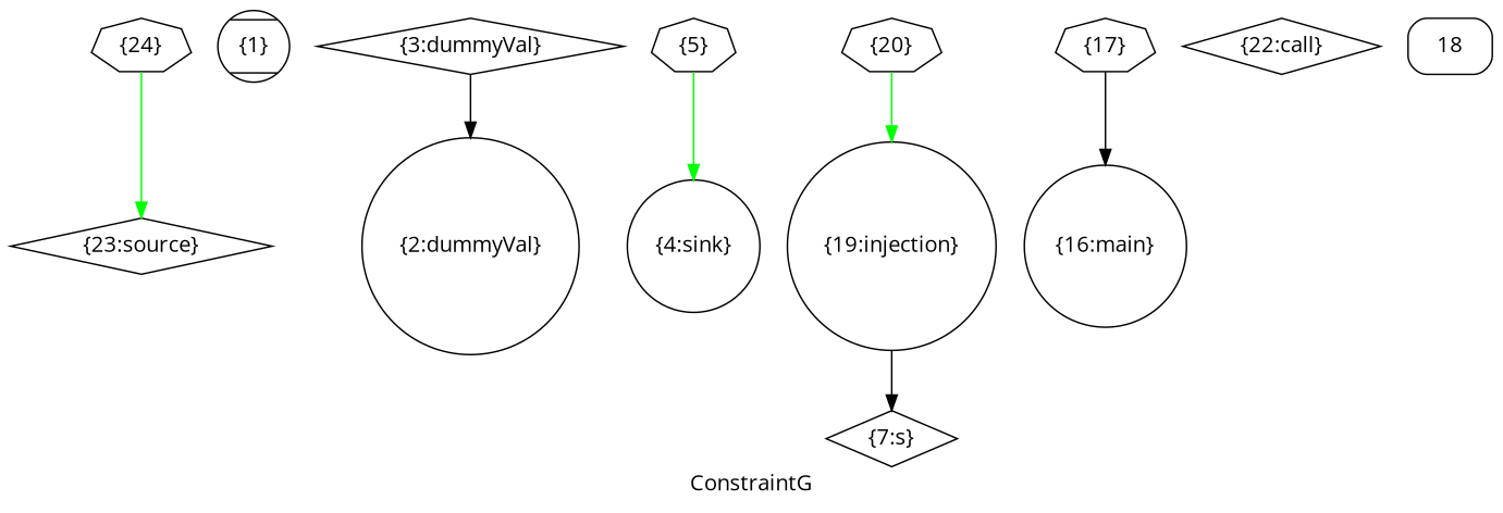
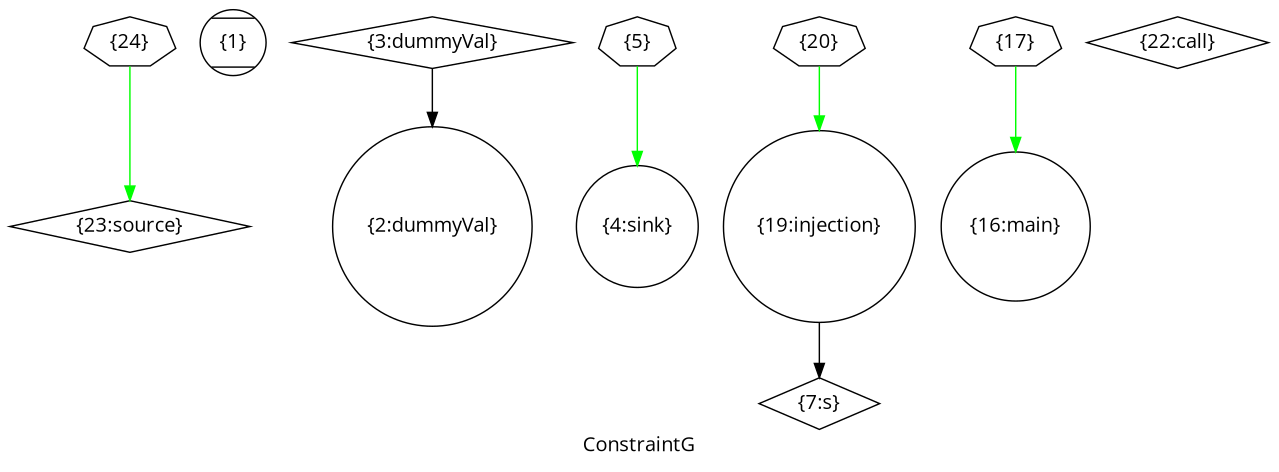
  digraph {
    fontname="Open Sans"
    label=ConstraintG
    node [fontname="Open Sans" shape=diamond]
    edge [color=green fontname="Open Sans"]
    n1 [label="{23:source}"]
    n2 [label="{1}" shape=Mcircle]
    n3 [label="{2:dummyVal}" shape=circle]
    n4 [label="{3:dummyVal}"]
    n5 [label="{4:sink}" shape=circle]
    n6 [label="{7:s}"]
    n7 [label="{16:main}" shape=circle]
    n8 [label="{19:injection}" shape=circle]
    n9 [label="{22:call}"]
    n10 [label="{5}" shape=septagon]
    n11 [label="{20}" shape=septagon]
    n12 [label="{24}" shape=septagon]
    n13 [label="{17}" shape=septagon]
-   n14 [label="{18}" shape=Mrecord]
    n4 -> n3 [color=black]
    n8 -> n6 [color=black]
    n10 -> n5
    n11 -> n8
    n12 -> n1
-   n13 -> n7 [color=black]
+   n13 -> n7
  }
